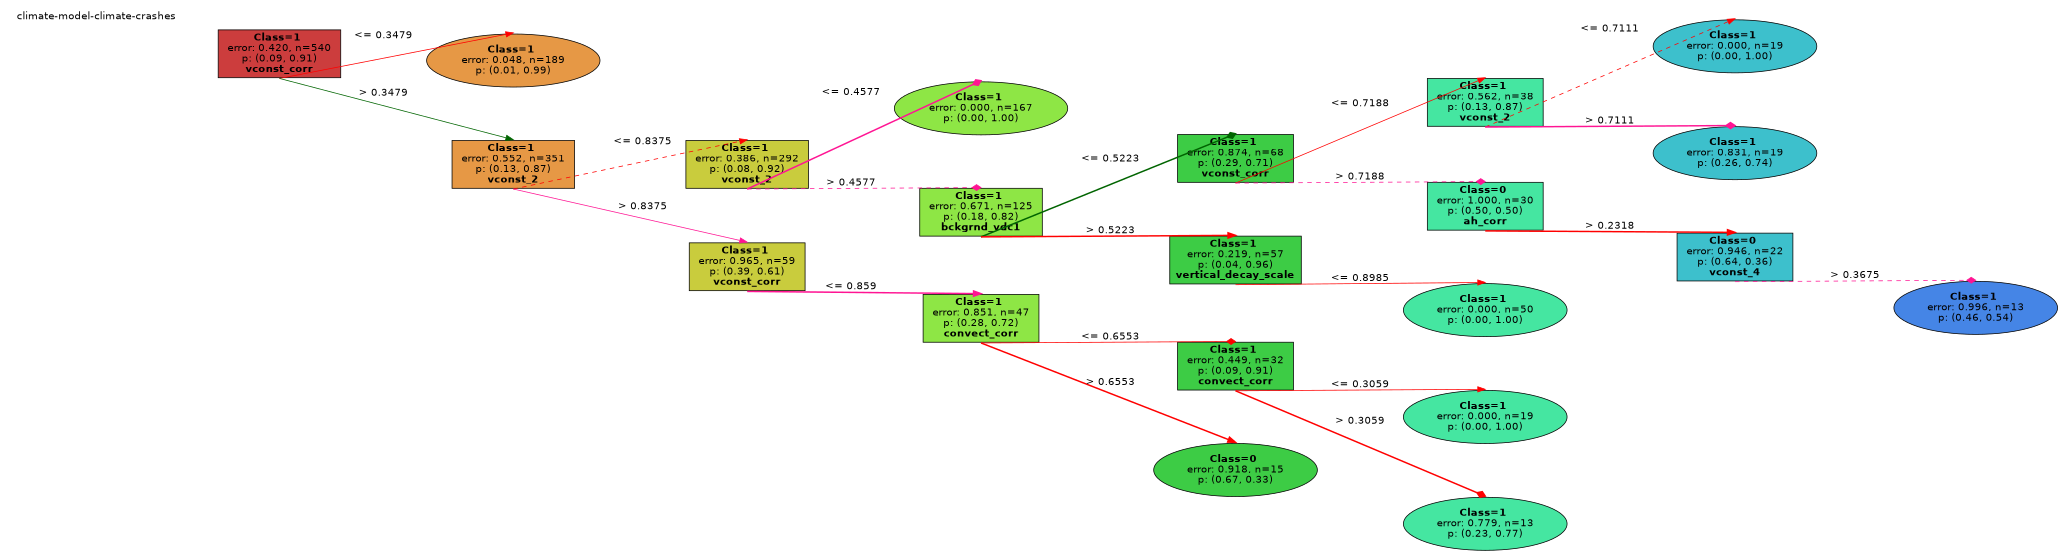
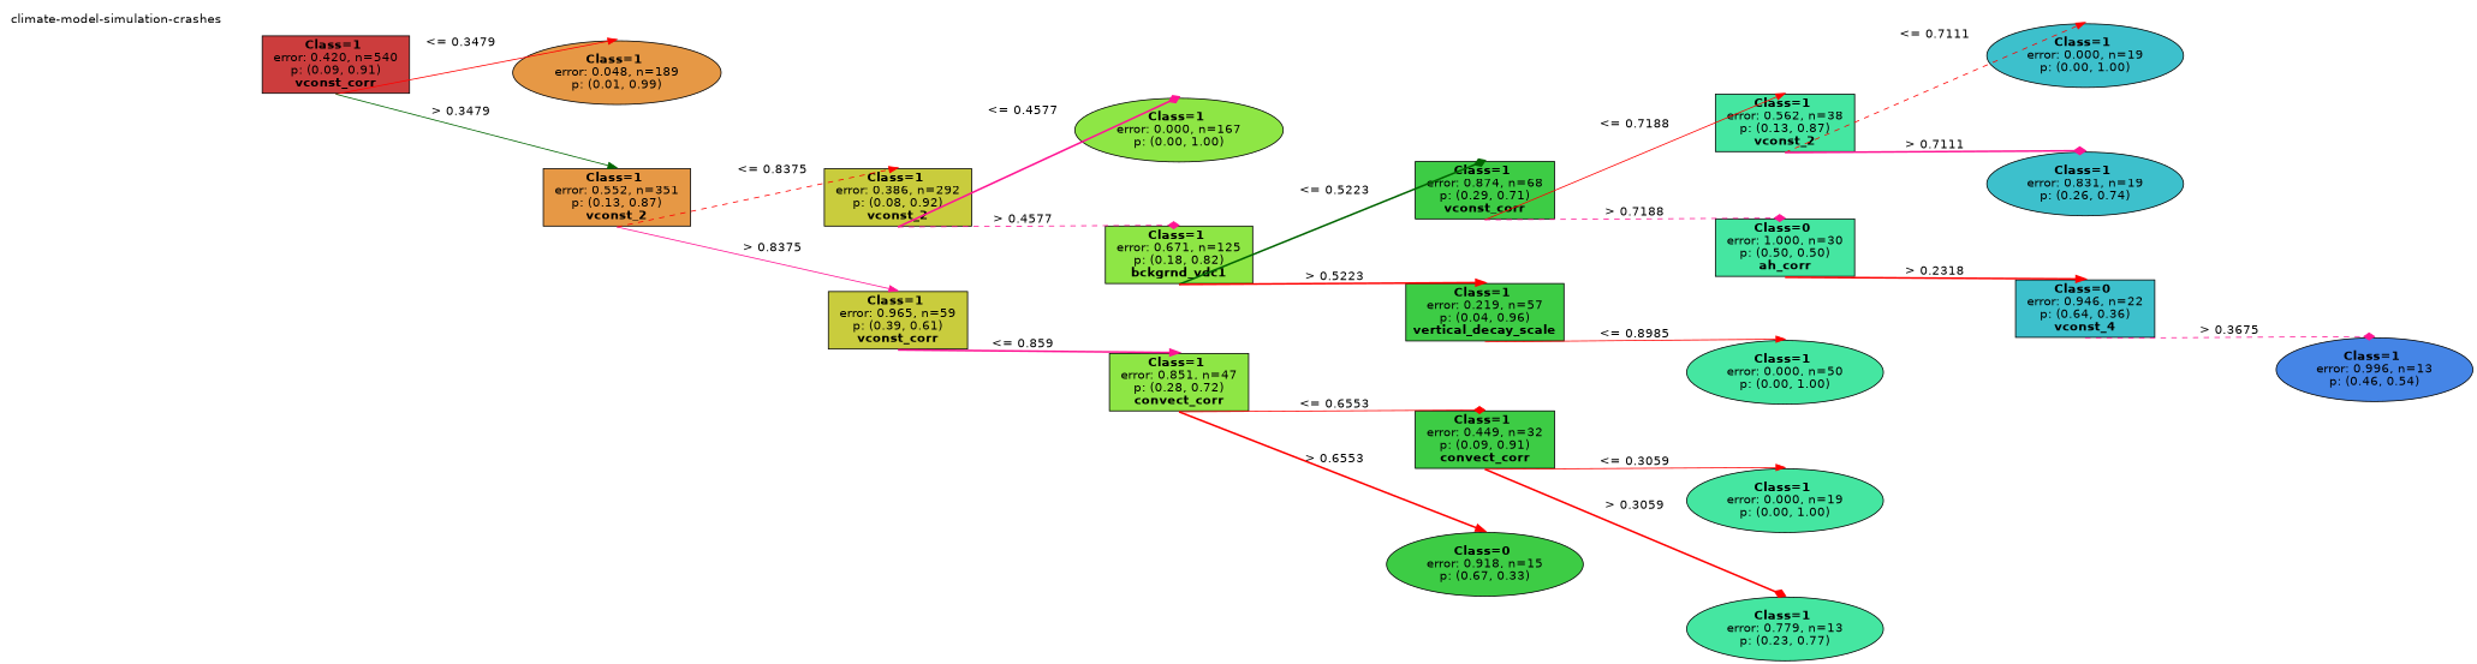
  digraph {
    nodesep=1
    ranksep=0.5
    splines=false
    rankdir=LR
    node [color=black fillcolor="0.429 0.7 0.900" fontname=helvetica shape=rect style=filled]
    edge [fontname=helvetica headport=n style=bold tailport=s color=red arrowhead=normal]
-   n1 [fillcolor=white label="climate-model-climate-crashes" shape=plaintext]
+   n1 [fillcolor=white label="climate-model-simulation-crashes" shape=plaintext]
    n2 [fillcolor="0.000 0.7 0.800" label=<<b> Class=1 </b> <br/> error: 0.420, n=540 <br/> p: (0.09, 0.91) <br/><b>vconst_corr</b>>]
    n3 [fillcolor="0.086 0.7 0.900" label=<<b> Class=1 </b> <br/> error: 0.048, n=189 <br/> p: (0.01, 0.99) > shape=oval]
    n4 [fillcolor="0.086 0.7 0.900" label=<<b> Class=1 </b> <br/> error: 0.552, n=351 <br/> p: (0.13, 0.87) <br/><b>vconst_2</b>>]
    n5 [fillcolor="0.171 0.7 0.800" label=<<b> Class=1 </b> <br/> error: 0.386, n=292 <br/> p: (0.08, 0.92) <br/><b>vconst_2</b>>]
    n6 [fillcolor="0.171 0.7 0.800" label=<<b> Class=1 </b> <br/> error: 0.965, n=59 <br/> p: (0.39, 0.61) <br/><b>vconst_corr</b>>]
    n7 [fillcolor="0.257 0.7 0.900" label=<<b> Class=1 </b> <br/> error: 0.000, n=167 <br/> p: (0.00, 1.00) > shape=oval]
    n8 [fillcolor="0.257 0.7 0.900" label=<<b> Class=1 </b> <br/> error: 0.671, n=125 <br/> p: (0.18, 0.82) <br/><b>bckgrnd_vdc1</b>>]
    n9 [fillcolor="0.343 0.7 0.800" label=<<b> Class=1 </b> <br/> error: 0.874, n=68 <br/> p: (0.29, 0.71) <br/><b>vconst_corr</b>>]
    n10 [fillcolor="0.343 0.7 0.800" label=<<b> Class=1 </b> <br/> error: 0.219, n=57 <br/> p: (0.04, 0.96) <br/><b>vertical_decay_scale</b>>]
    n11 [label=<<b> Class=1 </b> <br/> error: 0.562, n=38 <br/> p: (0.13, 0.87) <br/><b>vconst_2</b>>]
    n12 [label=<<b> Class=0 </b> <br/> error: 1.000, n=30 <br/> p: (0.50, 0.50) <br/><b>ah_corr</b>>]
    n13 [fillcolor="0.514 0.7 0.800" label=<<b> Class=1 </b> <br/> error: 0.000, n=19 <br/> p: (0.00, 1.00) > shape=oval]
    n14 [fillcolor="0.514 0.7 0.800" label=<<b> Class=1 </b> <br/> error: 0.831, n=19 <br/> p: (0.26, 0.74) > shape=oval]
    n15 [fillcolor="0.514 0.7 0.800" label=<<b> Class=0 </b> <br/> error: 0.946, n=22 <br/> p: (0.64, 0.36) <br/><b>vconst_4</b>>]
    n16 [fillcolor="0.600 0.7 0.900" label=<<b> Class=1 </b> <br/> error: 0.996, n=13 <br/> p: (0.46, 0.54) > shape=oval]
    n17 [label=<<b> Class=1 </b> <br/> error: 0.000, n=50 <br/> p: (0.00, 1.00) > shape=oval]
    n18 [fillcolor="0.257 0.7 0.900" label=<<b> Class=1 </b> <br/> error: 0.851, n=47 <br/> p: (0.28, 0.72) <br/><b>convect_corr</b>>]
    n19 [fillcolor="0.343 0.7 0.800" label=<<b> Class=1 </b> <br/> error: 0.449, n=32 <br/> p: (0.09, 0.91) <br/><b>convect_corr</b>>]
    n20 [fillcolor="0.343 0.7 0.800" label=<<b> Class=0 </b> <br/> error: 0.918, n=15 <br/> p: (0.67, 0.33) > shape=oval]
    n21 [label=<<b> Class=1 </b> <br/> error: 0.000, n=19 <br/> p: (0.00, 1.00) > shape=oval]
    n22 [label=<<b> Class=1 </b> <br/> error: 0.779, n=13 <br/> p: (0.23, 0.77) > shape=oval]
    n1 -> n2 [style=invis color="" arrowhead=""]
    n2 -> n3 [label="<= 0.3479" style=solid]
    n2 -> n4 [label="> 0.3479" color=darkgreen style=solid]
    n4 -> n5 [label="<= 0.8375" style=dashed]
    n4 -> n6 [label="> 0.8375" color=deeppink style=solid]
    n5 -> n7 [label="<= 0.4577" color=deeppink arrowhead=diamond]
    n5 -> n8 [label="> 0.4577" color=deeppink style=dashed arrowhead=diamond]
    n6 -> n18 [label="<= 0.859" color=deeppink]
    n8 -> n9 [label="<= 0.5223" color=darkgreen arrowhead=diamond]
    n8 -> n10 [label="> 0.5223"]
    n9 -> n11 [label="<= 0.7188" style=solid]
    n9 -> n12 [label="> 0.7188" color=deeppink style=dashed arrowhead=diamond]
    n10 -> n17 [label="<= 0.8985" style=solid]
    n11 -> n13 [label="<= 0.7111" style=dashed]
    n11 -> n14 [label="> 0.7111" color=deeppink arrowhead=diamond]
    n12 -> n15 [label="> 0.2318"]
    n15 -> n16 [label="> 0.3675" color=deeppink style=dashed arrowhead=diamond]
    n18 -> n19 [label="<= 0.6553" style=solid arrowhead=diamond]
    n18 -> n20 [label="> 0.6553"]
    n19 -> n21 [label="<= 0.3059" style=solid]
    n19 -> n22 [label="> 0.3059" arrowhead=diamond]
  }
